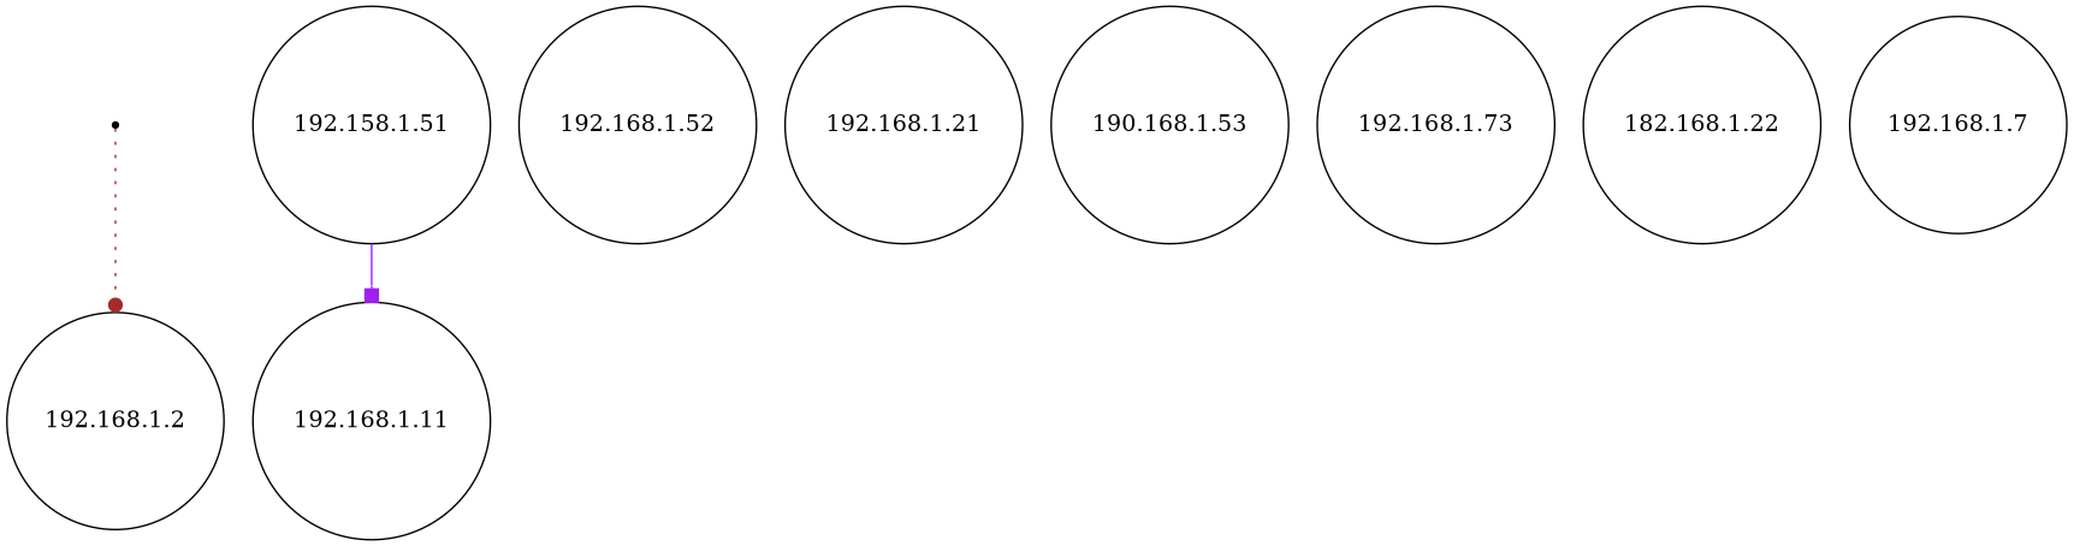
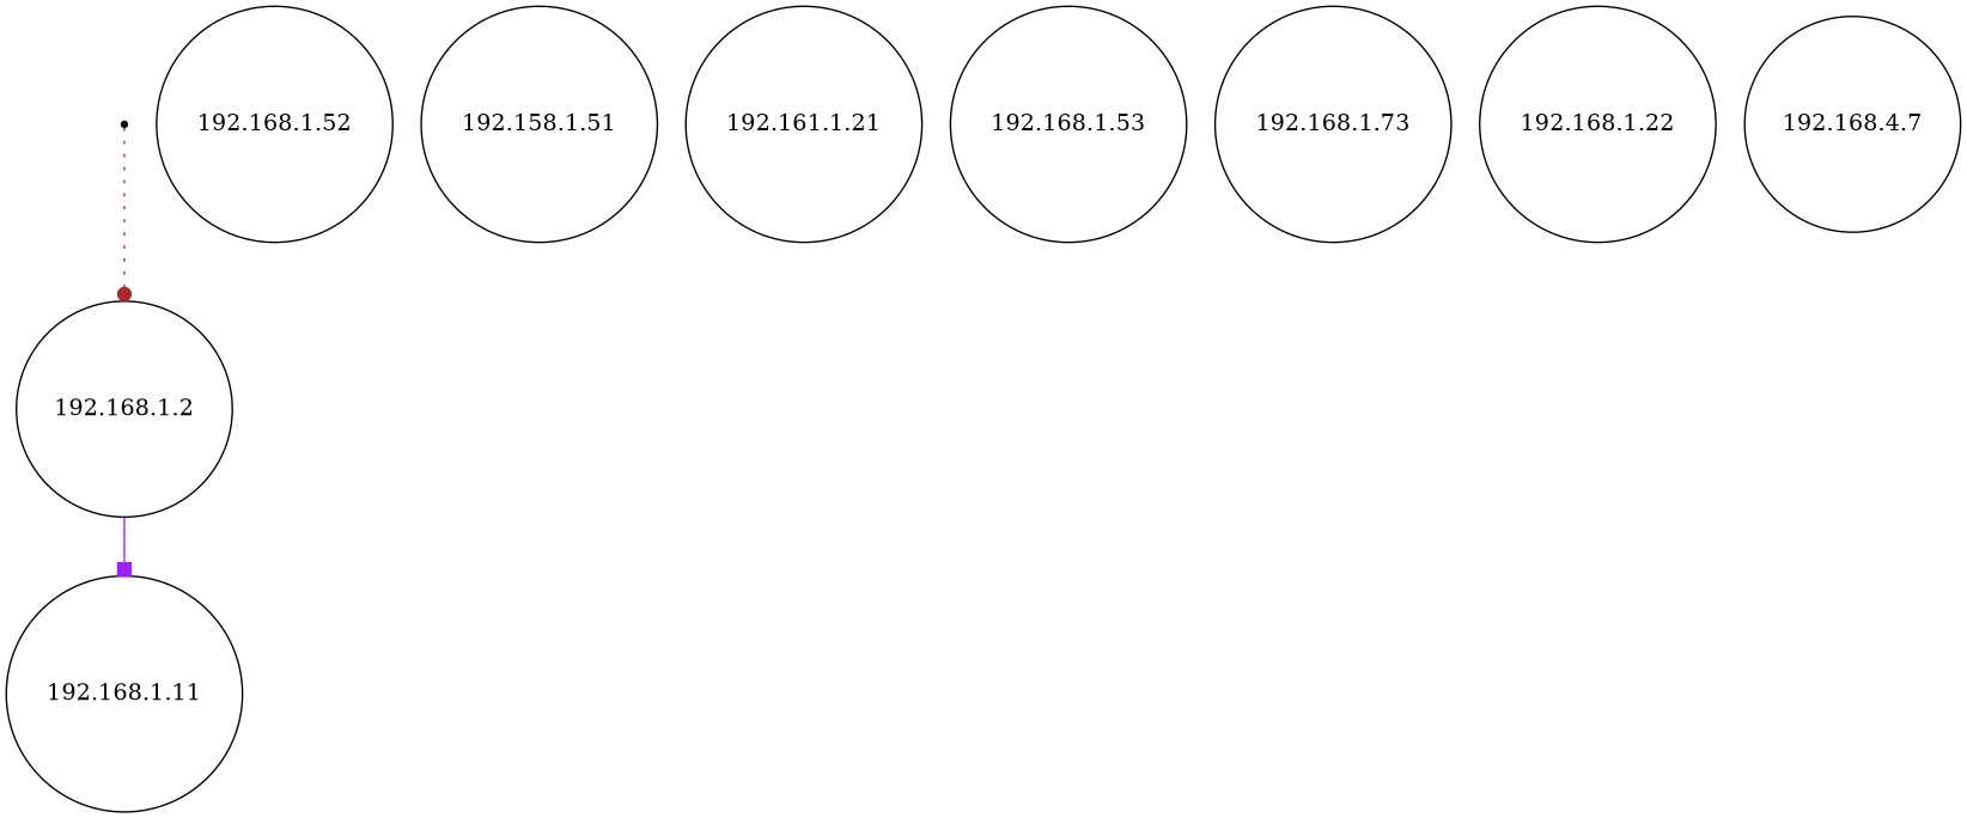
  digraph {
    node [shape=circle]
    S00 [shape=point]
    n2 [label="192.168.1.2"]
    n3 [label="192.168.1.11"]
    n4 [label="192.168.1.52"]
    n5 [label="192.158.1.51"]
-   n6 [label="192.168.1.21"]
-   n7 [label="190.168.1.53"]
+   n6 [label="192.161.1.21"]
+   n7 [label="192.168.1.53"]
    n8 [label="192.168.1.73"]
-   n9 [label="182.168.1.22"]
-   n10 [label="192.168.1.7"]
+   n9 [label="192.168.1.22"]
+   n10 [label="192.168.4.7"]
    S00 -> n2 [arrowhead=dot color=brown style=dotted]
-   n5 -> n3 [arrowhead=box color=purple style=solid]
+   n2 -> n3 [arrowhead=box color=purple style=solid]
  }
